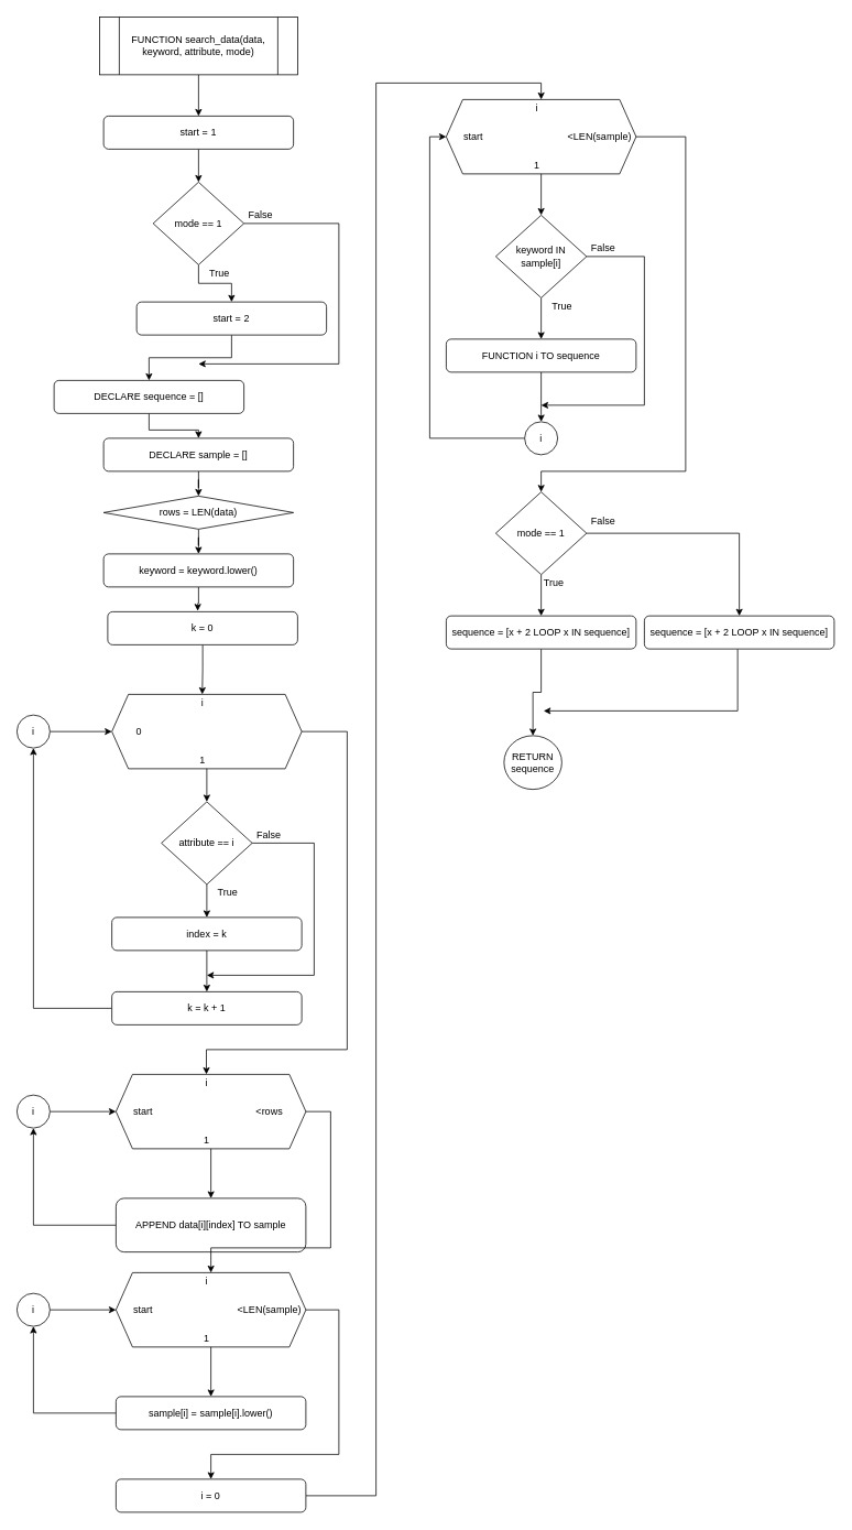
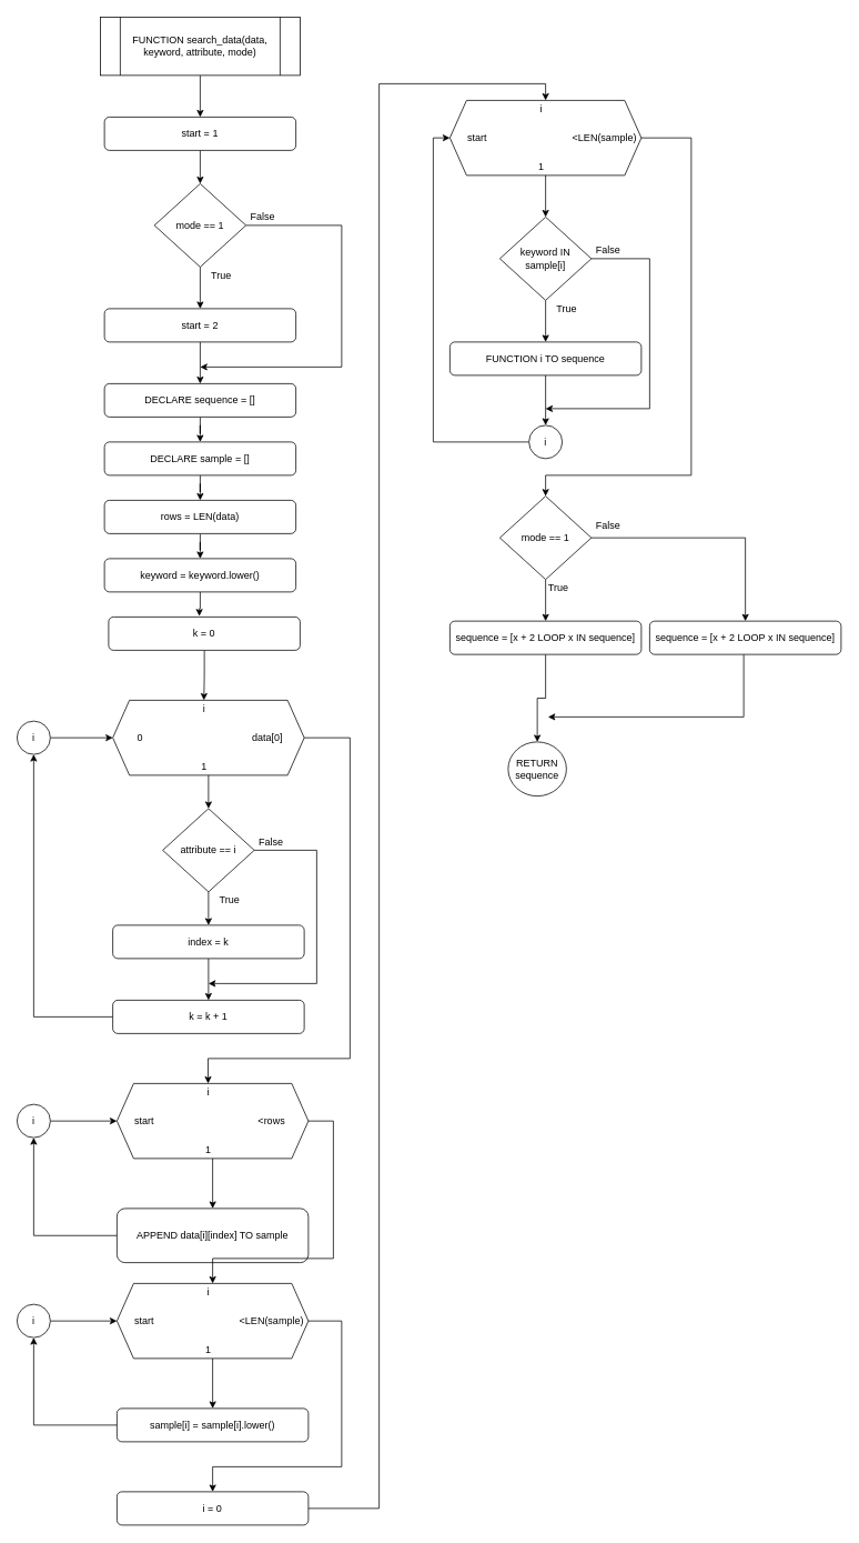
  <mxCell id="0" />
  <mxCell id="1" parent="0" />
  <mxCell id="2" value="" style="edgeStyle=orthogonalEdgeStyle;rounded=0;orthogonalLoop=1;jettySize=auto;html=1;" edge="1" parent="1" source="3" target="5"><mxGeometry relative="1" as="geometry" /></mxCell>
  <mxCell id="3" value="FUNCTION search_data(data, keyword, attribute, mode)" style="shape=process;whiteSpace=wrap;html=1;backgroundOutline=1;" vertex="1" parent="1"><mxGeometry x="120" y="20" width="240" height="70" as="geometry" /></mxCell>
  <mxCell id="4" value="" style="edgeStyle=orthogonalEdgeStyle;rounded=0;orthogonalLoop=1;jettySize=auto;html=1;" edge="1" parent="1" source="5" target="8"><mxGeometry relative="1" as="geometry" /></mxCell>
  <mxCell id="5" value="start = 1" style="rounded=1;whiteSpace=wrap;html=1;" vertex="1" parent="1"><mxGeometry x="125" y="140" width="230" height="40" as="geometry" /></mxCell>
  <mxCell id="6" value="" style="edgeStyle=orthogonalEdgeStyle;rounded=0;orthogonalLoop=1;jettySize=auto;html=1;" edge="1" parent="1" source="8" target="10"><mxGeometry relative="1" as="geometry" /></mxCell>
  <mxCell id="7" style="edgeStyle=orthogonalEdgeStyle;rounded=0;orthogonalLoop=1;jettySize=auto;html=1;" edge="1" parent="1" source="8"><mxGeometry relative="1" as="geometry"><mxPoint x="240" y="440" as="targetPoint" /><Array as="points"><mxPoint x="410" y="270" /><mxPoint x="410" y="440" /></Array></mxGeometry></mxCell>
  <mxCell id="8" value="mode == 1" style="rhombus;whiteSpace=wrap;html=1;" vertex="1" parent="1"><mxGeometry x="185" y="220" width="110" height="100" as="geometry" /></mxCell>
  <mxCell id="9" value="" style="edgeStyle=orthogonalEdgeStyle;rounded=0;orthogonalLoop=1;jettySize=auto;html=1;" edge="1" parent="1" source="10" target="14"><mxGeometry relative="1" as="geometry" /></mxCell>
- <mxCell id="10" value="start = 2" style="rounded=1;whiteSpace=wrap;html=1;" vertex="1" parent="1"><mxGeometry x="165" y="365" width="230" height="40" as="geometry" /></mxCell>
+ <mxCell id="10" value="start = 2" style="rounded=1;whiteSpace=wrap;html=1;" vertex="1" parent="1"><mxGeometry x="125" y="370" width="230" height="40" as="geometry" /></mxCell>
  <mxCell id="11" value="False" style="text;html=1;align=center;verticalAlign=middle;resizable=0;points=[];autosize=1;strokeColor=none;" vertex="1" parent="1"><mxGeometry x="295" y="250" width="40" height="20" as="geometry" /></mxCell>
  <mxCell id="12" value="True" style="text;html=1;align=center;verticalAlign=middle;resizable=0;points=[];autosize=1;strokeColor=none;" vertex="1" parent="1"><mxGeometry x="245" y="320" width="40" height="20" as="geometry" /></mxCell>
  <mxCell id="13" value="" style="edgeStyle=orthogonalEdgeStyle;rounded=0;orthogonalLoop=1;jettySize=auto;html=1;" edge="1" parent="1" source="14" target="16"><mxGeometry relative="1" as="geometry" /></mxCell>
- <mxCell id="14" value="DECLARE sequence = []" style="rounded=1;whiteSpace=wrap;html=1;" vertex="1" parent="1"><mxGeometry x="65" y="460" width="230" height="40" as="geometry" /></mxCell>
+ <mxCell id="14" value="DECLARE sequence = []" style="rounded=1;whiteSpace=wrap;html=1;" vertex="1" parent="1"><mxGeometry x="125" y="460" width="230" height="40" as="geometry" /></mxCell>
  <mxCell id="15" style="edgeStyle=orthogonalEdgeStyle;rounded=0;orthogonalLoop=1;jettySize=auto;html=1;entryX=0.5;entryY=0;entryDx=0;entryDy=0;" edge="1" parent="1" source="16" target="18"><mxGeometry relative="1" as="geometry" /></mxCell>
  <mxCell id="16" value="DECLARE sample = []" style="rounded=1;whiteSpace=wrap;html=1;" vertex="1" parent="1"><mxGeometry x="125" y="530" width="230" height="40" as="geometry" /></mxCell>
  <mxCell id="17" value="" style="edgeStyle=orthogonalEdgeStyle;rounded=0;orthogonalLoop=1;jettySize=auto;html=1;" edge="1" parent="1" source="18" target="20"><mxGeometry relative="1" as="geometry" /></mxCell>
- <mxCell id="18" value="rows = LEN(data)" style="rhombus;whiteSpace=wrap;html=1;" vertex="1" parent="1"><mxGeometry x="125" y="600" width="230" height="40" as="geometry" /></mxCell>
+ <mxCell id="18" value="rows = LEN(data)" style="rounded=1;whiteSpace=wrap;html=1;" vertex="1" parent="1"><mxGeometry x="125" y="600" width="230" height="40" as="geometry" /></mxCell>
  <mxCell id="19" style="edgeStyle=orthogonalEdgeStyle;rounded=0;orthogonalLoop=1;jettySize=auto;html=1;entryX=0.474;entryY=-0.025;entryDx=0;entryDy=0;entryPerimeter=0;" edge="1" parent="1" source="20" target="22"><mxGeometry relative="1" as="geometry" /></mxCell>
  <mxCell id="20" value="keyword = keyword.lower()" style="rounded=1;whiteSpace=wrap;html=1;" vertex="1" parent="1"><mxGeometry x="125" y="670" width="230" height="40" as="geometry" /></mxCell>
  <mxCell id="21" style="edgeStyle=orthogonalEdgeStyle;rounded=0;orthogonalLoop=1;jettySize=auto;html=1;" edge="1" parent="1" source="22" target="25"><mxGeometry relative="1" as="geometry" /></mxCell>
  <mxCell id="22" value="k = 0" style="rounded=1;whiteSpace=wrap;html=1;" vertex="1" parent="1"><mxGeometry x="130" y="740" width="230" height="40" as="geometry" /></mxCell>
  <mxCell id="23" value="" style="group" vertex="1" connectable="0" parent="1"><mxGeometry x="135" y="840" width="230" height="90" as="geometry" /></mxCell>
  <mxCell id="24" value="" style="shape=hexagon;perimeter=hexagonPerimeter2;whiteSpace=wrap;html=1;fixedSize=1;" vertex="1" parent="23"><mxGeometry width="230.0" height="90" as="geometry" /></mxCell>
  <mxCell id="25" value="i" style="text;html=1;strokeColor=none;fillColor=none;align=center;verticalAlign=middle;whiteSpace=wrap;rounded=0;" vertex="1" parent="23"><mxGeometry x="87.619" width="43.81" height="20" as="geometry" /></mxCell>
  <mxCell id="26" value="0" style="text;html=1;strokeColor=none;fillColor=none;align=center;verticalAlign=middle;whiteSpace=wrap;rounded=0;" vertex="1" parent="23"><mxGeometry x="10.952" y="35" width="43.81" height="20" as="geometry" /></mxCell>
  <mxCell id="27" value="1" style="text;html=1;strokeColor=none;fillColor=none;align=center;verticalAlign=middle;whiteSpace=wrap;rounded=0;" vertex="1" parent="23"><mxGeometry x="87.619" y="70" width="43.81" height="20" as="geometry" /></mxCell>
+ <mxCell id="28" value="data[0]" style="text;html=1;strokeColor=none;fillColor=none;align=center;verticalAlign=middle;whiteSpace=wrap;rounded=0;" vertex="1" parent="23"><mxGeometry x="164.286" y="35" width="43.81" height="20" as="geometry" /></mxCell>
  <mxCell id="29" style="edgeStyle=orthogonalEdgeStyle;rounded=0;orthogonalLoop=1;jettySize=auto;html=1;entryX=0.5;entryY=0;entryDx=0;entryDy=0;" edge="1" parent="1" source="31" target="34"><mxGeometry relative="1" as="geometry" /></mxCell>
  <mxCell id="30" style="edgeStyle=orthogonalEdgeStyle;rounded=0;orthogonalLoop=1;jettySize=auto;html=1;exitX=1;exitY=0.5;exitDx=0;exitDy=0;" edge="1" parent="1" source="31"><mxGeometry relative="1" as="geometry"><mxPoint x="250" y="1180" as="targetPoint" /><Array as="points"><mxPoint x="380" y="1020" /><mxPoint x="380" y="1180" /></Array></mxGeometry></mxCell>
  <mxCell id="31" value="attribute == i" style="rhombus;whiteSpace=wrap;html=1;" vertex="1" parent="1"><mxGeometry x="195" y="970" width="110" height="100" as="geometry" /></mxCell>
  <mxCell id="32" style="edgeStyle=orthogonalEdgeStyle;rounded=0;orthogonalLoop=1;jettySize=auto;html=1;entryX=0.5;entryY=0;entryDx=0;entryDy=0;" edge="1" parent="1" source="24" target="31"><mxGeometry relative="1" as="geometry" /></mxCell>
  <mxCell id="33" value="" style="edgeStyle=orthogonalEdgeStyle;rounded=0;orthogonalLoop=1;jettySize=auto;html=1;" edge="1" parent="1" source="34" target="36"><mxGeometry relative="1" as="geometry" /></mxCell>
  <mxCell id="34" value="index = k" style="rounded=1;whiteSpace=wrap;html=1;" vertex="1" parent="1"><mxGeometry x="135" y="1110" width="230" height="40" as="geometry" /></mxCell>
  <mxCell id="35" style="edgeStyle=orthogonalEdgeStyle;rounded=0;orthogonalLoop=1;jettySize=auto;html=1;entryX=0.5;entryY=1;entryDx=0;entryDy=0;" edge="1" parent="1" source="36" target="40"><mxGeometry relative="1" as="geometry" /></mxCell>
  <mxCell id="36" value="k = k + 1" style="rounded=1;whiteSpace=wrap;html=1;" vertex="1" parent="1"><mxGeometry x="135" y="1200" width="230" height="40" as="geometry" /></mxCell>
  <mxCell id="37" value="True" style="text;html=1;align=center;verticalAlign=middle;resizable=0;points=[];autosize=1;strokeColor=none;" vertex="1" parent="1"><mxGeometry x="255" y="1070" width="40" height="20" as="geometry" /></mxCell>
  <mxCell id="38" value="False" style="text;html=1;align=center;verticalAlign=middle;resizable=0;points=[];autosize=1;strokeColor=none;" vertex="1" parent="1"><mxGeometry x="305" y="1000" width="40" height="20" as="geometry" /></mxCell>
  <mxCell id="39" style="edgeStyle=orthogonalEdgeStyle;rounded=0;orthogonalLoop=1;jettySize=auto;html=1;entryX=0;entryY=0.5;entryDx=0;entryDy=0;" edge="1" parent="1" source="40" target="24"><mxGeometry relative="1" as="geometry" /></mxCell>
  <mxCell id="40" value="i" style="ellipse;whiteSpace=wrap;html=1;aspect=fixed;" vertex="1" parent="1"><mxGeometry x="20" y="865" width="40" height="40" as="geometry" /></mxCell>
  <mxCell id="41" value="" style="group" vertex="1" connectable="0" parent="1"><mxGeometry x="140" y="1300" width="230" height="90" as="geometry" /></mxCell>
  <mxCell id="42" value="" style="shape=hexagon;perimeter=hexagonPerimeter2;whiteSpace=wrap;html=1;fixedSize=1;" vertex="1" parent="41"><mxGeometry width="230.0" height="90" as="geometry" /></mxCell>
  <mxCell id="43" value="i" style="text;html=1;strokeColor=none;fillColor=none;align=center;verticalAlign=middle;whiteSpace=wrap;rounded=0;" vertex="1" parent="41"><mxGeometry x="87.619" width="43.81" height="20" as="geometry" /></mxCell>
  <mxCell id="44" value="start" style="text;html=1;strokeColor=none;fillColor=none;align=center;verticalAlign=middle;whiteSpace=wrap;rounded=0;" vertex="1" parent="41"><mxGeometry x="10.952" y="35" width="43.81" height="20" as="geometry" /></mxCell>
  <mxCell id="45" value="1" style="text;html=1;strokeColor=none;fillColor=none;align=center;verticalAlign=middle;whiteSpace=wrap;rounded=0;" vertex="1" parent="41"><mxGeometry x="87.619" y="70" width="43.81" height="20" as="geometry" /></mxCell>
  <mxCell id="46" value="&amp;lt;rows" style="text;html=1;strokeColor=none;fillColor=none;align=center;verticalAlign=middle;whiteSpace=wrap;rounded=0;" vertex="1" parent="41"><mxGeometry x="164.286" y="35" width="43.81" height="20" as="geometry" /></mxCell>
  <mxCell id="47" style="edgeStyle=orthogonalEdgeStyle;rounded=0;orthogonalLoop=1;jettySize=auto;html=1;entryX=0.5;entryY=0;entryDx=0;entryDy=0;" edge="1" parent="1" source="24" target="43"><mxGeometry relative="1" as="geometry"><Array as="points"><mxPoint x="420" y="885" /><mxPoint x="420" y="1270" /><mxPoint x="250" y="1270" /></Array></mxGeometry></mxCell>
  <mxCell id="48" style="edgeStyle=orthogonalEdgeStyle;rounded=0;orthogonalLoop=1;jettySize=auto;html=1;entryX=0.5;entryY=1;entryDx=0;entryDy=0;" edge="1" parent="1" source="49" target="52"><mxGeometry relative="1" as="geometry" /></mxCell>
  <mxCell id="49" value="APPEND data[i][index] TO sample" style="rounded=1;whiteSpace=wrap;html=1;" vertex="1" parent="1"><mxGeometry x="140" y="1450" width="230" height="65" as="geometry" /></mxCell>
  <mxCell id="50" style="edgeStyle=orthogonalEdgeStyle;rounded=0;orthogonalLoop=1;jettySize=auto;html=1;entryX=0.5;entryY=0;entryDx=0;entryDy=0;" edge="1" parent="1" source="42" target="49"><mxGeometry relative="1" as="geometry" /></mxCell>
  <mxCell id="51" style="edgeStyle=orthogonalEdgeStyle;rounded=0;orthogonalLoop=1;jettySize=auto;html=1;entryX=0;entryY=0.5;entryDx=0;entryDy=0;" edge="1" parent="1" source="52" target="42"><mxGeometry relative="1" as="geometry" /></mxCell>
  <mxCell id="52" value="i" style="ellipse;whiteSpace=wrap;html=1;aspect=fixed;" vertex="1" parent="1"><mxGeometry x="20" y="1325" width="40" height="40" as="geometry" /></mxCell>
  <mxCell id="53" value="" style="group" vertex="1" connectable="0" parent="1"><mxGeometry x="140" y="1540" width="230" height="90" as="geometry" /></mxCell>
  <mxCell id="54" value="" style="shape=hexagon;perimeter=hexagonPerimeter2;whiteSpace=wrap;html=1;fixedSize=1;" vertex="1" parent="53"><mxGeometry width="230.0" height="90" as="geometry" /></mxCell>
  <mxCell id="55" value="i" style="text;html=1;strokeColor=none;fillColor=none;align=center;verticalAlign=middle;whiteSpace=wrap;rounded=0;" vertex="1" parent="53"><mxGeometry x="87.619" width="43.81" height="20" as="geometry" /></mxCell>
  <mxCell id="56" value="start" style="text;html=1;strokeColor=none;fillColor=none;align=center;verticalAlign=middle;whiteSpace=wrap;rounded=0;" vertex="1" parent="53"><mxGeometry x="10.952" y="35" width="43.81" height="20" as="geometry" /></mxCell>
  <mxCell id="57" value="1" style="text;html=1;strokeColor=none;fillColor=none;align=center;verticalAlign=middle;whiteSpace=wrap;rounded=0;" vertex="1" parent="53"><mxGeometry x="87.619" y="70" width="43.81" height="20" as="geometry" /></mxCell>
  <mxCell id="58" value="&amp;lt;LEN(sample)" style="text;html=1;strokeColor=none;fillColor=none;align=center;verticalAlign=middle;whiteSpace=wrap;rounded=0;" vertex="1" parent="53"><mxGeometry x="164.286" y="35" width="43.81" height="20" as="geometry" /></mxCell>
  <mxCell id="59" style="edgeStyle=orthogonalEdgeStyle;rounded=0;orthogonalLoop=1;jettySize=auto;html=1;entryX=0.5;entryY=1;entryDx=0;entryDy=0;" edge="1" parent="1" source="60" target="63"><mxGeometry relative="1" as="geometry" /></mxCell>
  <mxCell id="60" value="sample[i] = sample[i].lower()" style="rounded=1;whiteSpace=wrap;html=1;" vertex="1" parent="1"><mxGeometry x="140" y="1690" width="230" height="40" as="geometry" /></mxCell>
  <mxCell id="61" style="edgeStyle=orthogonalEdgeStyle;rounded=0;orthogonalLoop=1;jettySize=auto;html=1;entryX=0.5;entryY=0;entryDx=0;entryDy=0;" edge="1" parent="1" source="54" target="60"><mxGeometry relative="1" as="geometry" /></mxCell>
  <mxCell id="62" style="edgeStyle=orthogonalEdgeStyle;rounded=0;orthogonalLoop=1;jettySize=auto;html=1;entryX=0;entryY=0.5;entryDx=0;entryDy=0;" edge="1" parent="1" source="63" target="54"><mxGeometry relative="1" as="geometry" /></mxCell>
  <mxCell id="63" value="i" style="ellipse;whiteSpace=wrap;html=1;aspect=fixed;" vertex="1" parent="1"><mxGeometry x="20" y="1565" width="40" height="40" as="geometry" /></mxCell>
  <mxCell id="64" style="edgeStyle=orthogonalEdgeStyle;rounded=0;orthogonalLoop=1;jettySize=auto;html=1;entryX=0.5;entryY=0;entryDx=0;entryDy=0;" edge="1" parent="1" source="42" target="54"><mxGeometry relative="1" as="geometry"><Array as="points"><mxPoint x="400" y="1345" /><mxPoint x="400" y="1510" /><mxPoint x="255" y="1510" /></Array></mxGeometry></mxCell>
  <mxCell id="65" style="edgeStyle=orthogonalEdgeStyle;rounded=0;orthogonalLoop=1;jettySize=auto;html=1;entryX=0.5;entryY=0;entryDx=0;entryDy=0;" edge="1" parent="1" source="66" target="69"><mxGeometry relative="1" as="geometry" /></mxCell>
  <mxCell id="66" value="i = 0" style="rounded=1;whiteSpace=wrap;html=1;" vertex="1" parent="1"><mxGeometry x="140" y="1790" width="230" height="40" as="geometry" /></mxCell>
  <mxCell id="67" style="edgeStyle=orthogonalEdgeStyle;rounded=0;orthogonalLoop=1;jettySize=auto;html=1;entryX=0.5;entryY=0;entryDx=0;entryDy=0;" edge="1" parent="1" source="54" target="66"><mxGeometry relative="1" as="geometry"><Array as="points"><mxPoint x="410" y="1585" /><mxPoint x="410" y="1760" /><mxPoint x="255" y="1760" /></Array></mxGeometry></mxCell>
  <mxCell id="68" value="" style="group" vertex="1" connectable="0" parent="1"><mxGeometry x="540" y="120" width="230" height="90" as="geometry" /></mxCell>
  <mxCell id="69" value="" style="shape=hexagon;perimeter=hexagonPerimeter2;whiteSpace=wrap;html=1;fixedSize=1;" vertex="1" parent="68"><mxGeometry width="230.0" height="90" as="geometry" /></mxCell>
  <mxCell id="70" value="i" style="text;html=1;strokeColor=none;fillColor=none;align=center;verticalAlign=middle;whiteSpace=wrap;rounded=0;" vertex="1" parent="68"><mxGeometry x="87.619" width="43.81" height="20" as="geometry" /></mxCell>
  <mxCell id="71" value="start" style="text;html=1;strokeColor=none;fillColor=none;align=center;verticalAlign=middle;whiteSpace=wrap;rounded=0;" vertex="1" parent="68"><mxGeometry x="10.952" y="35" width="43.81" height="20" as="geometry" /></mxCell>
  <mxCell id="72" value="1" style="text;html=1;strokeColor=none;fillColor=none;align=center;verticalAlign=middle;whiteSpace=wrap;rounded=0;" vertex="1" parent="68"><mxGeometry x="87.619" y="70" width="43.81" height="20" as="geometry" /></mxCell>
  <mxCell id="73" value="&amp;lt;LEN(sample)" style="text;html=1;strokeColor=none;fillColor=none;align=center;verticalAlign=middle;whiteSpace=wrap;rounded=0;" vertex="1" parent="68"><mxGeometry x="164.286" y="35" width="43.81" height="20" as="geometry" /></mxCell>
  <mxCell id="74" value="" style="edgeStyle=orthogonalEdgeStyle;rounded=0;orthogonalLoop=1;jettySize=auto;html=1;" edge="1" parent="1" source="76" target="79"><mxGeometry relative="1" as="geometry" /></mxCell>
  <mxCell id="75" style="edgeStyle=orthogonalEdgeStyle;rounded=0;orthogonalLoop=1;jettySize=auto;html=1;" edge="1" parent="1" source="76"><mxGeometry relative="1" as="geometry"><mxPoint x="655" y="490" as="targetPoint" /><Array as="points"><mxPoint x="780" y="310" /><mxPoint x="780" y="490" /></Array></mxGeometry></mxCell>
  <mxCell id="76" value="keyword IN sample[i]" style="rhombus;whiteSpace=wrap;html=1;" vertex="1" parent="1"><mxGeometry x="600" y="260" width="110" height="100" as="geometry" /></mxCell>
  <mxCell id="77" value="" style="edgeStyle=orthogonalEdgeStyle;rounded=0;orthogonalLoop=1;jettySize=auto;html=1;" edge="1" parent="1" source="69" target="76"><mxGeometry relative="1" as="geometry" /></mxCell>
  <mxCell id="78" value="" style="edgeStyle=orthogonalEdgeStyle;rounded=0;orthogonalLoop=1;jettySize=auto;html=1;" edge="1" parent="1" source="79" target="81"><mxGeometry relative="1" as="geometry" /></mxCell>
  <mxCell id="79" value="FUNCTION i TO sequence" style="rounded=1;whiteSpace=wrap;html=1;" vertex="1" parent="1"><mxGeometry x="540" y="410" width="230" height="40" as="geometry" /></mxCell>
  <mxCell id="80" style="edgeStyle=orthogonalEdgeStyle;rounded=0;orthogonalLoop=1;jettySize=auto;html=1;entryX=0;entryY=0.5;entryDx=0;entryDy=0;" edge="1" parent="1" source="81" target="69"><mxGeometry relative="1" as="geometry"><Array as="points"><mxPoint x="520" y="530" /><mxPoint x="520" y="165" /></Array></mxGeometry></mxCell>
  <mxCell id="81" value="i&lt;br&gt;" style="ellipse;whiteSpace=wrap;html=1;aspect=fixed;" vertex="1" parent="1"><mxGeometry x="635" y="510" width="40" height="40" as="geometry" /></mxCell>
  <mxCell id="82" value="" style="edgeStyle=orthogonalEdgeStyle;rounded=0;orthogonalLoop=1;jettySize=auto;html=1;" edge="1" parent="1" source="84" target="86"><mxGeometry relative="1" as="geometry" /></mxCell>
  <mxCell id="83" style="edgeStyle=orthogonalEdgeStyle;rounded=0;orthogonalLoop=1;jettySize=auto;html=1;entryX=0.5;entryY=0;entryDx=0;entryDy=0;" edge="1" parent="1" source="84" target="93"><mxGeometry relative="1" as="geometry" /></mxCell>
  <mxCell id="84" value="mode == 1" style="rhombus;whiteSpace=wrap;html=1;" vertex="1" parent="1"><mxGeometry x="600" y="595" width="110" height="100" as="geometry" /></mxCell>
  <mxCell id="85" style="edgeStyle=orthogonalEdgeStyle;rounded=0;orthogonalLoop=1;jettySize=auto;html=1;" edge="1" parent="1" source="86" target="94"><mxGeometry relative="1" as="geometry" /></mxCell>
  <mxCell id="86" value="sequence = [x + 2 LOOP x IN sequence]" style="rounded=1;whiteSpace=wrap;html=1;" vertex="1" parent="1"><mxGeometry x="540" y="745" width="230" height="40" as="geometry" /></mxCell>
  <mxCell id="87" value="False" style="text;html=1;align=center;verticalAlign=middle;resizable=0;points=[];autosize=1;strokeColor=none;" vertex="1" parent="1"><mxGeometry x="710" y="620" width="40" height="20" as="geometry" /></mxCell>
  <mxCell id="88" value="True" style="text;html=1;align=center;verticalAlign=middle;resizable=0;points=[];autosize=1;strokeColor=none;" vertex="1" parent="1"><mxGeometry x="650" y="695" width="40" height="20" as="geometry" /></mxCell>
  <mxCell id="89" value="False" style="text;html=1;align=center;verticalAlign=middle;resizable=0;points=[];autosize=1;strokeColor=none;" vertex="1" parent="1"><mxGeometry x="710" y="290" width="40" height="20" as="geometry" /></mxCell>
  <mxCell id="90" value="True" style="text;html=1;align=center;verticalAlign=middle;resizable=0;points=[];autosize=1;strokeColor=none;" vertex="1" parent="1"><mxGeometry x="660" y="360" width="40" height="20" as="geometry" /></mxCell>
  <mxCell id="91" style="edgeStyle=orthogonalEdgeStyle;rounded=0;orthogonalLoop=1;jettySize=auto;html=1;entryX=0.5;entryY=0;entryDx=0;entryDy=0;" edge="1" parent="1" source="69" target="84"><mxGeometry relative="1" as="geometry"><Array as="points"><mxPoint x="830" y="165" /><mxPoint x="830" y="570" /><mxPoint x="655" y="570" /></Array></mxGeometry></mxCell>
  <mxCell id="92" style="edgeStyle=orthogonalEdgeStyle;rounded=0;orthogonalLoop=1;jettySize=auto;html=1;" edge="1" parent="1"><mxGeometry relative="1" as="geometry"><mxPoint x="658" y="860" as="targetPoint" /><mxPoint x="893" y="785" as="sourcePoint" /><Array as="points"><mxPoint x="893" y="860" /></Array></mxGeometry></mxCell>
  <mxCell id="93" value="sequence = [x + 2 LOOP x IN sequence]" style="rounded=1;whiteSpace=wrap;html=1;" vertex="1" parent="1"><mxGeometry x="780" y="745" width="230" height="40" as="geometry" /></mxCell>
  <mxCell id="94" value="RETURN sequence" style="ellipse;whiteSpace=wrap;html=1;" vertex="1" parent="1"><mxGeometry x="610" y="890" width="70" height="65" as="geometry" /></mxCell>
